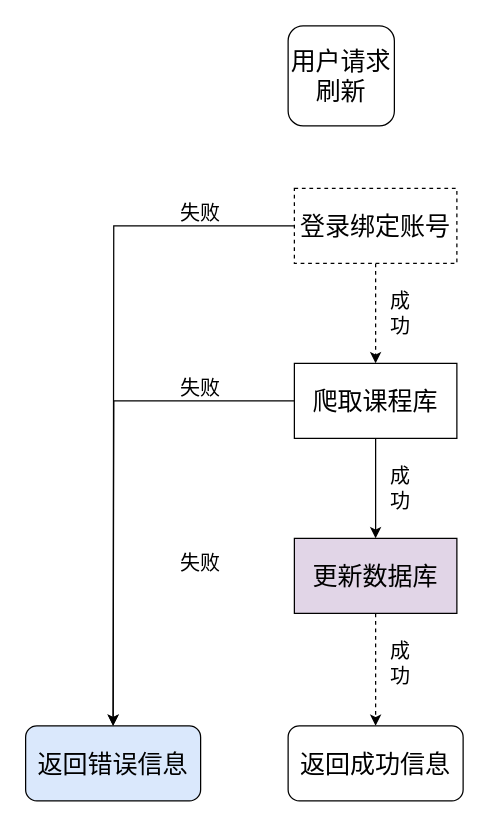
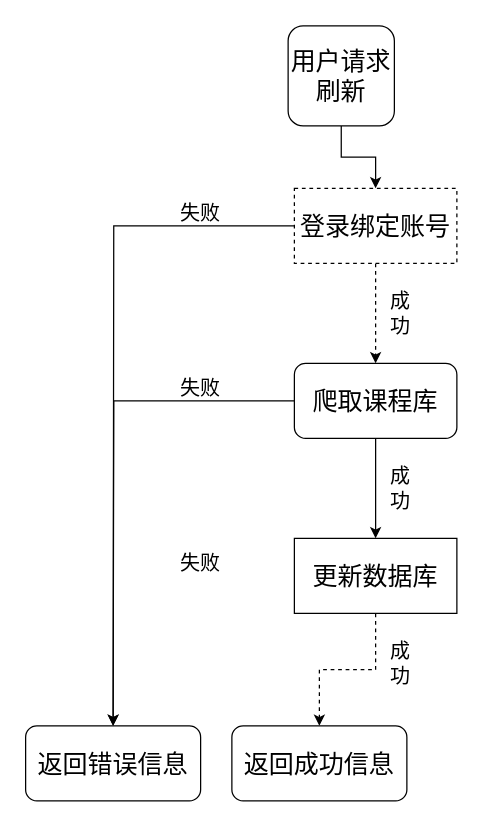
  <mxCell id="0" />
  <mxCell id="1" parent="0" />
  <mxCell id="2" value="" style="edgeStyle=orthogonalEdgeStyle;rounded=0;orthogonalLoop=1;jettySize=auto;html=1;dashed=1;" edge="1" parent="1" source="4" target="10"><mxGeometry relative="1" as="geometry" /></mxCell>
  <mxCell id="3" value="" style="edgeStyle=orthogonalEdgeStyle;rounded=0;orthogonalLoop=1;jettySize=auto;html=1;" edge="1" parent="1" source="4"><mxGeometry relative="1" as="geometry"><mxPoint x="90" y="580" as="targetPoint" /></mxGeometry></mxCell>
  <mxCell id="4" value="&lt;font style=&quot;font-size: 20px&quot;&gt;登录绑定账号&lt;/font&gt;" style="rounded=0;whiteSpace=wrap;html=1;dashed=1;" vertex="1" parent="1"><mxGeometry x="235" y="150" width="130" height="60" as="geometry" /></mxCell>
+ <mxCell id="5" value="" style="edgeStyle=orthogonalEdgeStyle;rounded=0;orthogonalLoop=1;jettySize=auto;html=1;" edge="1" parent="1" source="6" target="4"><mxGeometry relative="1" as="geometry" /></mxCell>
  <mxCell id="6" value="&lt;font style=&quot;font-size: 20px&quot;&gt;用户请求刷新&lt;/font&gt;" style="rounded=1;whiteSpace=wrap;html=1;" vertex="1" parent="1"><mxGeometry x="230" y="20" width="85" height="80" as="geometry" /></mxCell>
  <mxCell id="7" style="edgeStyle=orthogonalEdgeStyle;rounded=0;orthogonalLoop=1;jettySize=auto;html=1;exitX=0.5;exitY=1;exitDx=0;exitDy=0;" edge="1" parent="1" source="4" target="4"><mxGeometry relative="1" as="geometry" /></mxCell>
  <mxCell id="8" value="" style="edgeStyle=orthogonalEdgeStyle;rounded=0;orthogonalLoop=1;jettySize=auto;html=1;" edge="1" parent="1" source="10"><mxGeometry relative="1" as="geometry"><mxPoint x="300" y="430" as="targetPoint" /></mxGeometry></mxCell>
  <mxCell id="9" value="" style="edgeStyle=orthogonalEdgeStyle;rounded=0;orthogonalLoop=1;jettySize=auto;html=1;" edge="1" parent="1" source="10"><mxGeometry relative="1" as="geometry"><mxPoint x="90" y="580" as="targetPoint" /></mxGeometry></mxCell>
- <mxCell id="10" value="&lt;font style=&quot;font-size: 20px&quot;&gt;爬取课程库&lt;/font&gt;" style="rounded=0;whiteSpace=wrap;html=1;" vertex="1" parent="1"><mxGeometry x="235" y="290" width="130" height="60" as="geometry" /></mxCell>
- <mxCell id="11" value="&lt;font style=&quot;font-size: 20px&quot;&gt;返回成功信息&lt;/font&gt;" style="rounded=1;whiteSpace=wrap;html=1;" vertex="1" parent="1"><mxGeometry x="230" y="580" width="140" height="60" as="geometry" /></mxCell>
- <mxCell id="12" value="&lt;font style=&quot;font-size: 20px&quot;&gt;返回错误信息&lt;/font&gt;" style="rounded=1;whiteSpace=wrap;html=1;fillColor=#dae8fc;" vertex="1" parent="1"><mxGeometry x="20" y="580" width="140" height="60" as="geometry" /></mxCell>
+ <mxCell id="10" value="&lt;font style=&quot;font-size: 20px&quot;&gt;爬取课程库&lt;/font&gt;" style="whiteSpace=wrap;html=1;rounded=1;" vertex="1" parent="1"><mxGeometry x="235" y="290" width="130" height="60" as="geometry" /></mxCell>
+ <mxCell id="11" value="&lt;font style=&quot;font-size: 20px&quot;&gt;返回成功信息&lt;/font&gt;" style="rounded=1;whiteSpace=wrap;html=1;" vertex="1" parent="1"><mxGeometry x="185" y="580" width="140" height="60" as="geometry" /></mxCell>
+ <mxCell id="12" value="&lt;font style=&quot;font-size: 20px&quot;&gt;返回错误信息&lt;/font&gt;" style="rounded=1;whiteSpace=wrap;html=1;" vertex="1" parent="1"><mxGeometry x="20" y="580" width="140" height="60" as="geometry" /></mxCell>
  <mxCell id="13" value="" style="edgeStyle=orthogonalEdgeStyle;rounded=0;orthogonalLoop=1;jettySize=auto;html=1;dashed=1;" edge="1" parent="1" source="14" target="11"><mxGeometry relative="1" as="geometry" /></mxCell>
- <mxCell id="14" value="&lt;span style=&quot;font-size: 20px&quot;&gt;更新数据库&lt;/span&gt;" style="rounded=0;whiteSpace=wrap;html=1;fillColor=#e1d5e7;" vertex="1" parent="1"><mxGeometry x="235" y="430" width="130" height="60" as="geometry" /></mxCell>
+ <mxCell id="14" value="&lt;span style=&quot;font-size: 20px&quot;&gt;更新数据库&lt;/span&gt;" style="rounded=0;whiteSpace=wrap;html=1;" vertex="1" parent="1"><mxGeometry x="235" y="430" width="130" height="60" as="geometry" /></mxCell>
  <mxCell id="15" value="&lt;font style=&quot;font-size: 16px&quot;&gt;失败&lt;/font&gt;" style="text;html=1;strokeColor=none;fillColor=none;align=center;verticalAlign=middle;whiteSpace=wrap;rounded=0;" vertex="1" parent="1"><mxGeometry x="140" y="160" width="40" height="20" as="geometry" /></mxCell>
  <mxCell id="16" value="&lt;font style=&quot;font-size: 16px&quot;&gt;失败&lt;/font&gt;" style="text;html=1;strokeColor=none;fillColor=none;align=center;verticalAlign=middle;whiteSpace=wrap;rounded=0;" vertex="1" parent="1"><mxGeometry x="140" y="300" width="40" height="20" as="geometry" /></mxCell>
  <mxCell id="17" value="&lt;font style=&quot;font-size: 16px&quot;&gt;失败&lt;/font&gt;" style="text;html=1;strokeColor=none;fillColor=none;align=center;verticalAlign=middle;whiteSpace=wrap;rounded=0;" vertex="1" parent="1"><mxGeometry x="140" y="440" width="40" height="20" as="geometry" /></mxCell>
  <mxCell id="18" value="&lt;span style=&quot;font-size: 16px&quot;&gt;成&lt;br&gt;功&lt;/span&gt;" style="text;html=1;strokeColor=none;fillColor=none;align=center;verticalAlign=middle;whiteSpace=wrap;rounded=0;" vertex="1" parent="1"><mxGeometry x="300" y="230" width="40" height="40" as="geometry" /></mxCell>
  <mxCell id="19" value="&lt;span style=&quot;font-size: 16px&quot;&gt;成&lt;br&gt;功&lt;/span&gt;" style="text;html=1;strokeColor=none;fillColor=none;align=center;verticalAlign=middle;whiteSpace=wrap;rounded=0;" vertex="1" parent="1"><mxGeometry x="300" y="370" width="40" height="40" as="geometry" /></mxCell>
  <mxCell id="20" value="&lt;span style=&quot;font-size: 16px&quot;&gt;成&lt;br&gt;功&lt;/span&gt;" style="text;html=1;strokeColor=none;fillColor=none;align=center;verticalAlign=middle;whiteSpace=wrap;rounded=0;" vertex="1" parent="1"><mxGeometry x="300" y="510" width="40" height="40" as="geometry" /></mxCell>
